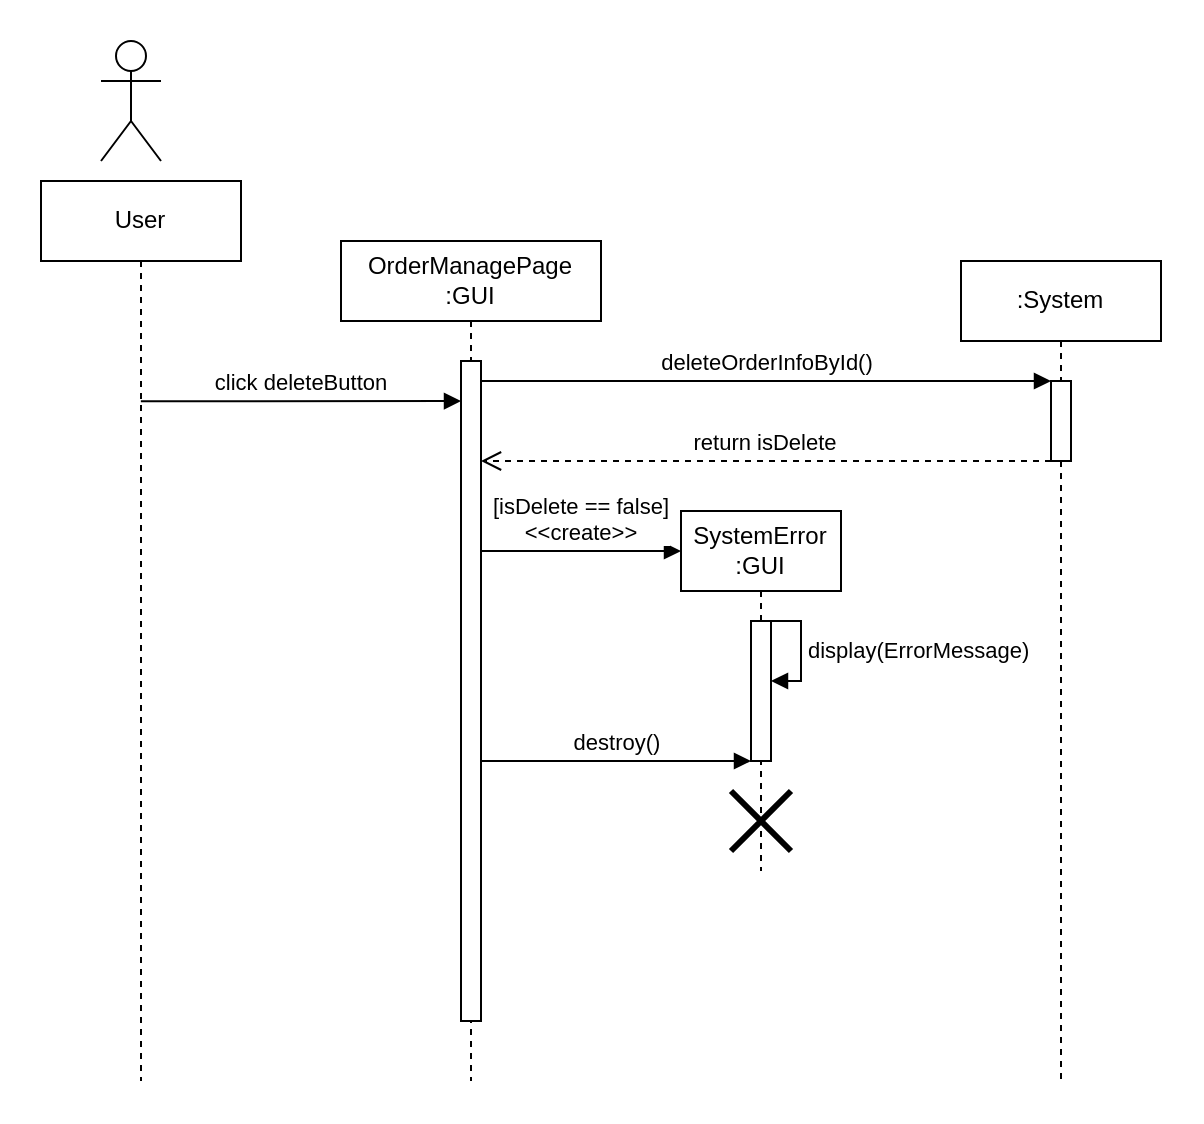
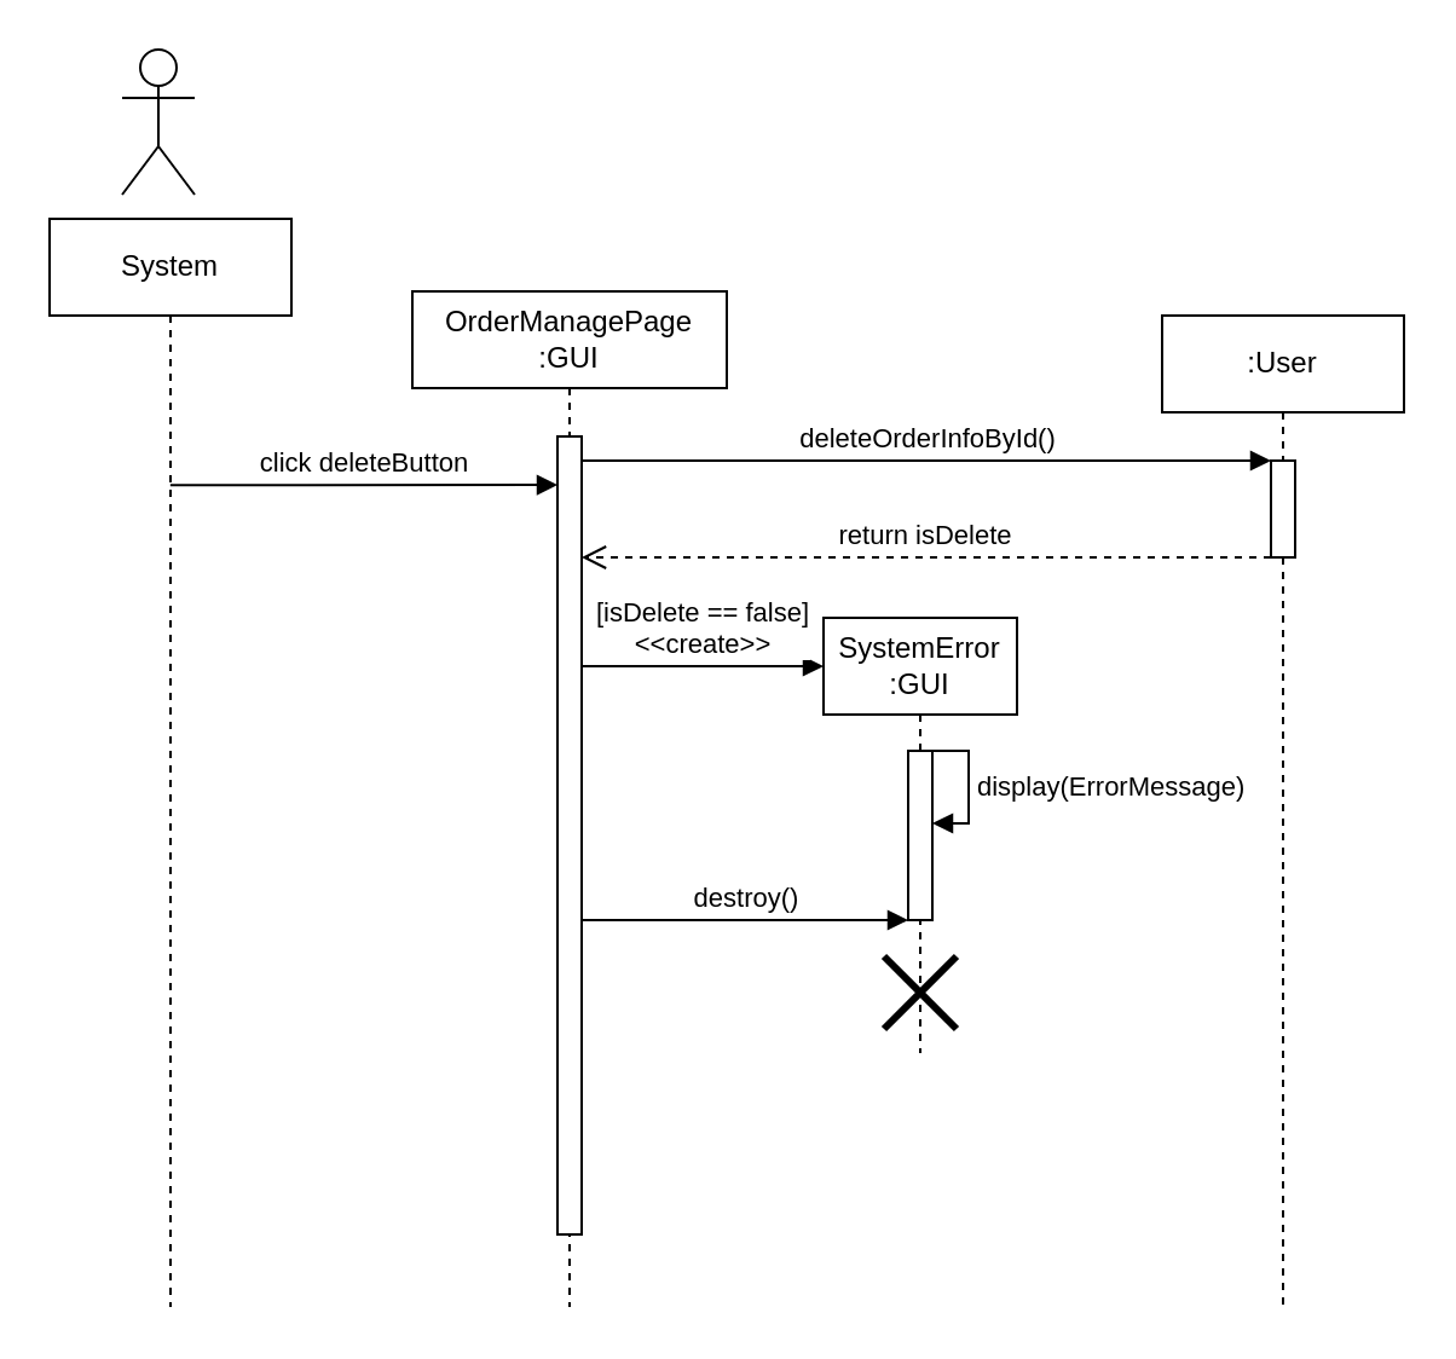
  <mxCell id="0" />
  <mxCell id="1" parent="0" />
  <mxCell id="2" value="" style="shape=umlActor;verticalLabelPosition=bottom;verticalAlign=top;html=1;" vertex="1" parent="1"><mxGeometry x="50" y="20" width="30" height="60" as="geometry" /></mxCell>
- <mxCell id="3" value="User" style="shape=umlLifeline;perimeter=lifelinePerimeter;whiteSpace=wrap;html=1;container=1;dropTarget=0;collapsible=0;recursiveResize=0;outlineConnect=0;portConstraint=eastwest;newEdgeStyle={&quot;edgeStyle&quot;:&quot;elbowEdgeStyle&quot;,&quot;elbow&quot;:&quot;vertical&quot;,&quot;curved&quot;:0,&quot;rounded&quot;:0};" vertex="1" parent="1"><mxGeometry x="20" y="90" width="100" height="450" as="geometry" /></mxCell>
+ <mxCell id="3" value="System" style="shape=umlLifeline;perimeter=lifelinePerimeter;whiteSpace=wrap;html=1;container=1;dropTarget=0;collapsible=0;recursiveResize=0;outlineConnect=0;portConstraint=eastwest;newEdgeStyle={&quot;edgeStyle&quot;:&quot;elbowEdgeStyle&quot;,&quot;elbow&quot;:&quot;vertical&quot;,&quot;curved&quot;:0,&quot;rounded&quot;:0};" vertex="1" parent="1"><mxGeometry x="20" y="90" width="100" height="450" as="geometry" /></mxCell>
  <mxCell id="4" value="OrderManagePage&lt;br&gt;:GUI" style="shape=umlLifeline;perimeter=lifelinePerimeter;whiteSpace=wrap;html=1;container=1;dropTarget=0;collapsible=0;recursiveResize=0;outlineConnect=0;portConstraint=eastwest;newEdgeStyle={&quot;edgeStyle&quot;:&quot;elbowEdgeStyle&quot;,&quot;elbow&quot;:&quot;vertical&quot;,&quot;curved&quot;:0,&quot;rounded&quot;:0};" vertex="1" parent="1"><mxGeometry x="170" y="120" width="130" height="420" as="geometry" /></mxCell>
  <mxCell id="5" value="" style="html=1;points=[];perimeter=orthogonalPerimeter;outlineConnect=0;targetShapes=umlLifeline;portConstraint=eastwest;newEdgeStyle={&quot;edgeStyle&quot;:&quot;elbowEdgeStyle&quot;,&quot;elbow&quot;:&quot;vertical&quot;,&quot;curved&quot;:0,&quot;rounded&quot;:0};" vertex="1" parent="4"><mxGeometry x="60" y="60" width="10" height="330" as="geometry" /></mxCell>
  <mxCell id="6" value="click deleteButton" style="html=1;verticalAlign=bottom;endArrow=block;edgeStyle=elbowEdgeStyle;elbow=vertical;curved=0;rounded=0;" edge="1" parent="1" target="5"><mxGeometry width="80" relative="1" as="geometry"><mxPoint x="69.929" y="200.136" as="sourcePoint" /><mxPoint x="205" y="200.136" as="targetPoint" /></mxGeometry></mxCell>
- <mxCell id="7" value=":System" style="shape=umlLifeline;perimeter=lifelinePerimeter;whiteSpace=wrap;html=1;container=1;dropTarget=0;collapsible=0;recursiveResize=0;outlineConnect=0;portConstraint=eastwest;newEdgeStyle={&quot;edgeStyle&quot;:&quot;elbowEdgeStyle&quot;,&quot;elbow&quot;:&quot;vertical&quot;,&quot;curved&quot;:0,&quot;rounded&quot;:0};" vertex="1" parent="1"><mxGeometry x="480" y="130" width="100" height="410" as="geometry" /></mxCell>
+ <mxCell id="7" value=":User" style="shape=umlLifeline;perimeter=lifelinePerimeter;whiteSpace=wrap;html=1;container=1;dropTarget=0;collapsible=0;recursiveResize=0;outlineConnect=0;portConstraint=eastwest;newEdgeStyle={&quot;edgeStyle&quot;:&quot;elbowEdgeStyle&quot;,&quot;elbow&quot;:&quot;vertical&quot;,&quot;curved&quot;:0,&quot;rounded&quot;:0};" vertex="1" parent="1"><mxGeometry x="480" y="130" width="100" height="410" as="geometry" /></mxCell>
  <mxCell id="8" value="" style="html=1;points=[];perimeter=orthogonalPerimeter;outlineConnect=0;targetShapes=umlLifeline;portConstraint=eastwest;newEdgeStyle={&quot;edgeStyle&quot;:&quot;elbowEdgeStyle&quot;,&quot;elbow&quot;:&quot;vertical&quot;,&quot;curved&quot;:0,&quot;rounded&quot;:0};" vertex="1" parent="7"><mxGeometry x="45" y="60" width="10" height="40" as="geometry" /></mxCell>
  <mxCell id="9" value="deleteOrderInfoById()" style="html=1;verticalAlign=bottom;endArrow=block;edgeStyle=elbowEdgeStyle;elbow=vertical;curved=0;rounded=0;" edge="1" parent="1" source="5" target="8"><mxGeometry width="80" relative="1" as="geometry"><mxPoint x="220" y="200" as="sourcePoint" /><mxPoint x="425" y="200" as="targetPoint" /><Array as="points"><mxPoint x="353" y="190" /></Array></mxGeometry></mxCell>
  <mxCell id="10" value="return isDelete" style="html=1;verticalAlign=bottom;endArrow=open;dashed=1;endSize=8;edgeStyle=elbowEdgeStyle;elbow=vertical;curved=0;rounded=0;" edge="1" parent="1" source="8" target="5"><mxGeometry relative="1" as="geometry"><mxPoint x="475" y="230" as="sourcePoint" /><mxPoint x="270" y="230" as="targetPoint" /><Array as="points"><mxPoint x="350" y="230" /></Array></mxGeometry></mxCell>
  <mxCell id="11" value="SystemError&lt;br&gt;:GUI" style="shape=umlLifeline;perimeter=lifelinePerimeter;whiteSpace=wrap;html=1;container=1;dropTarget=0;collapsible=0;recursiveResize=0;outlineConnect=0;portConstraint=eastwest;newEdgeStyle={&quot;edgeStyle&quot;:&quot;elbowEdgeStyle&quot;,&quot;elbow&quot;:&quot;vertical&quot;,&quot;curved&quot;:0,&quot;rounded&quot;:0};" vertex="1" parent="1"><mxGeometry x="340" y="255" width="80" height="180" as="geometry" /></mxCell>
  <mxCell id="12" value="" style="html=1;points=[];perimeter=orthogonalPerimeter;outlineConnect=0;targetShapes=umlLifeline;portConstraint=eastwest;newEdgeStyle={&quot;edgeStyle&quot;:&quot;elbowEdgeStyle&quot;,&quot;elbow&quot;:&quot;vertical&quot;,&quot;curved&quot;:0,&quot;rounded&quot;:0};" vertex="1" parent="11"><mxGeometry x="35" y="55" width="10" height="70" as="geometry" /></mxCell>
  <mxCell id="13" value="" style="shape=umlDestroy;whiteSpace=wrap;html=1;strokeWidth=3;targetShapes=umlLifeline;" vertex="1" parent="11"><mxGeometry x="25" y="140" width="30" height="30" as="geometry" /></mxCell>
  <mxCell id="14" value="display(ErrorMessage)" style="html=1;align=left;spacingLeft=2;endArrow=block;rounded=0;edgeStyle=orthogonalEdgeStyle;curved=0;rounded=0;" edge="1" parent="11" source="12" target="12"><mxGeometry relative="1" as="geometry"><mxPoint x="49" y="55" as="sourcePoint" /><Array as="points"><mxPoint x="60" y="55" /><mxPoint x="60" y="85" /></Array><mxPoint x="54" y="85.0" as="targetPoint" /></mxGeometry></mxCell>
  <mxCell id="15" value="[isDelete == false]&lt;br&gt;&amp;lt;&amp;lt;create&amp;gt;&amp;gt;" style="html=1;verticalAlign=bottom;endArrow=block;edgeStyle=elbowEdgeStyle;elbow=vertical;curved=0;rounded=0;entryX=0;entryY=0.111;entryDx=0;entryDy=0;entryPerimeter=0;" edge="1" parent="1" source="5" target="11"><mxGeometry width="80" relative="1" as="geometry"><mxPoint x="220" y="270" as="sourcePoint" /><mxPoint x="310" y="275" as="targetPoint" /></mxGeometry></mxCell>
  <mxCell id="16" value="destroy()" style="html=1;verticalAlign=bottom;endArrow=block;edgeStyle=elbowEdgeStyle;elbow=horizontal;curved=0;rounded=0;" edge="1" parent="1" source="5" target="12"><mxGeometry width="80" relative="1" as="geometry"><mxPoint x="230" y="370" as="sourcePoint" /><mxPoint x="365" y="370.035" as="targetPoint" /><Array as="points"><mxPoint x="300" y="380" /></Array></mxGeometry></mxCell>
